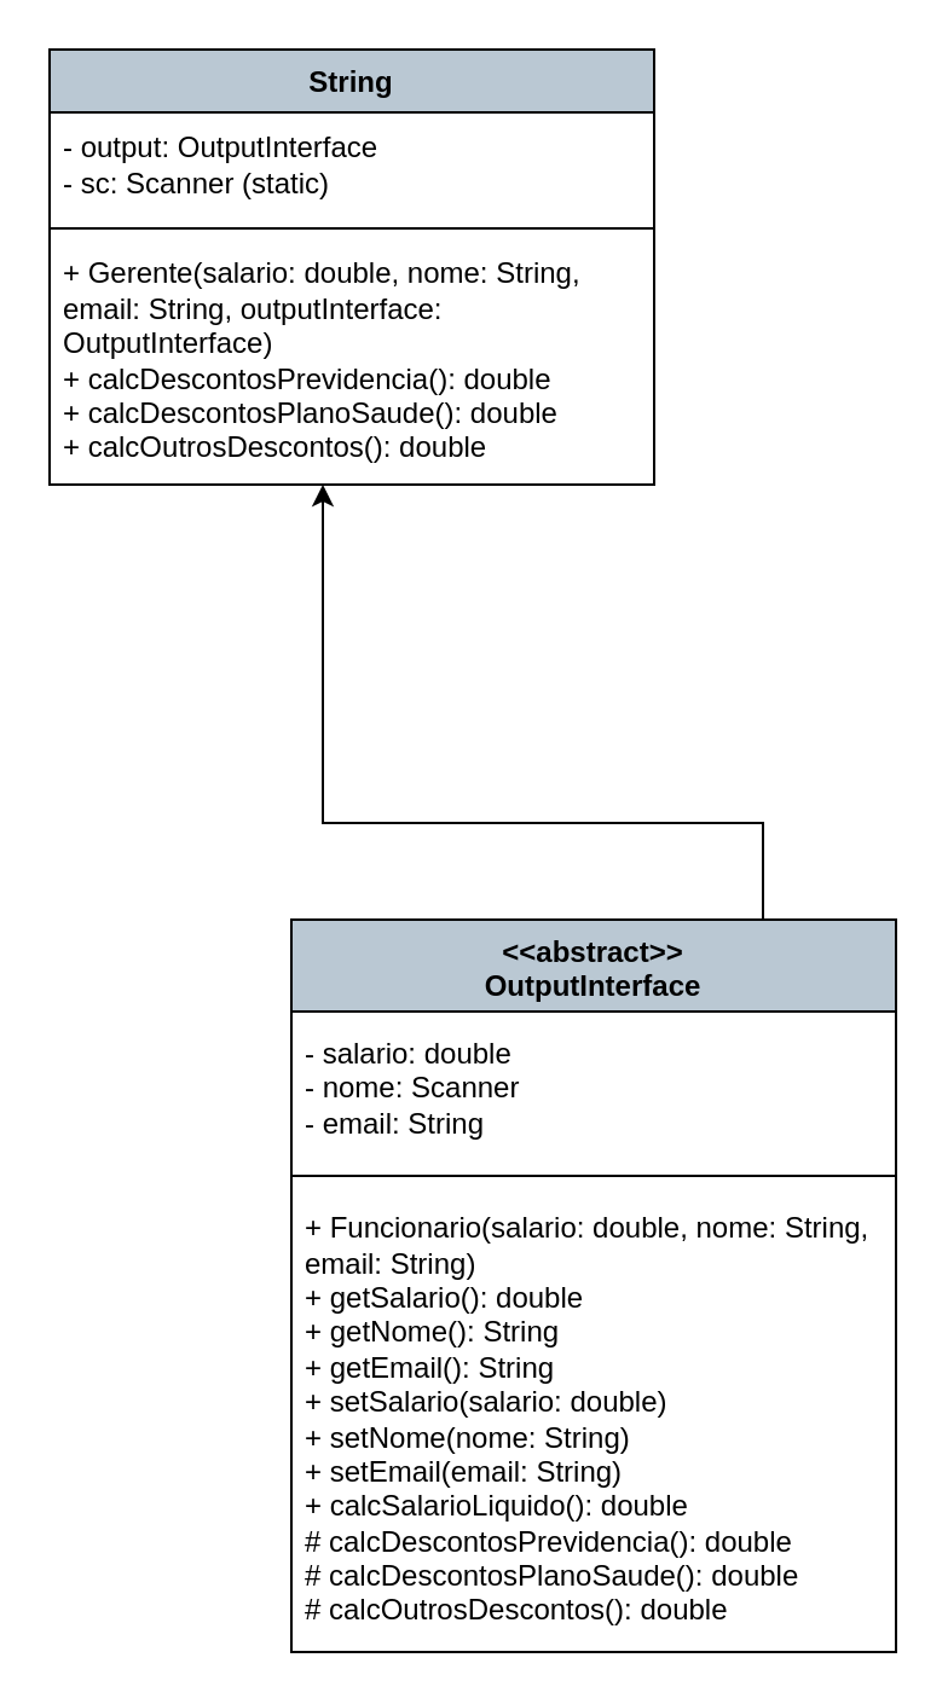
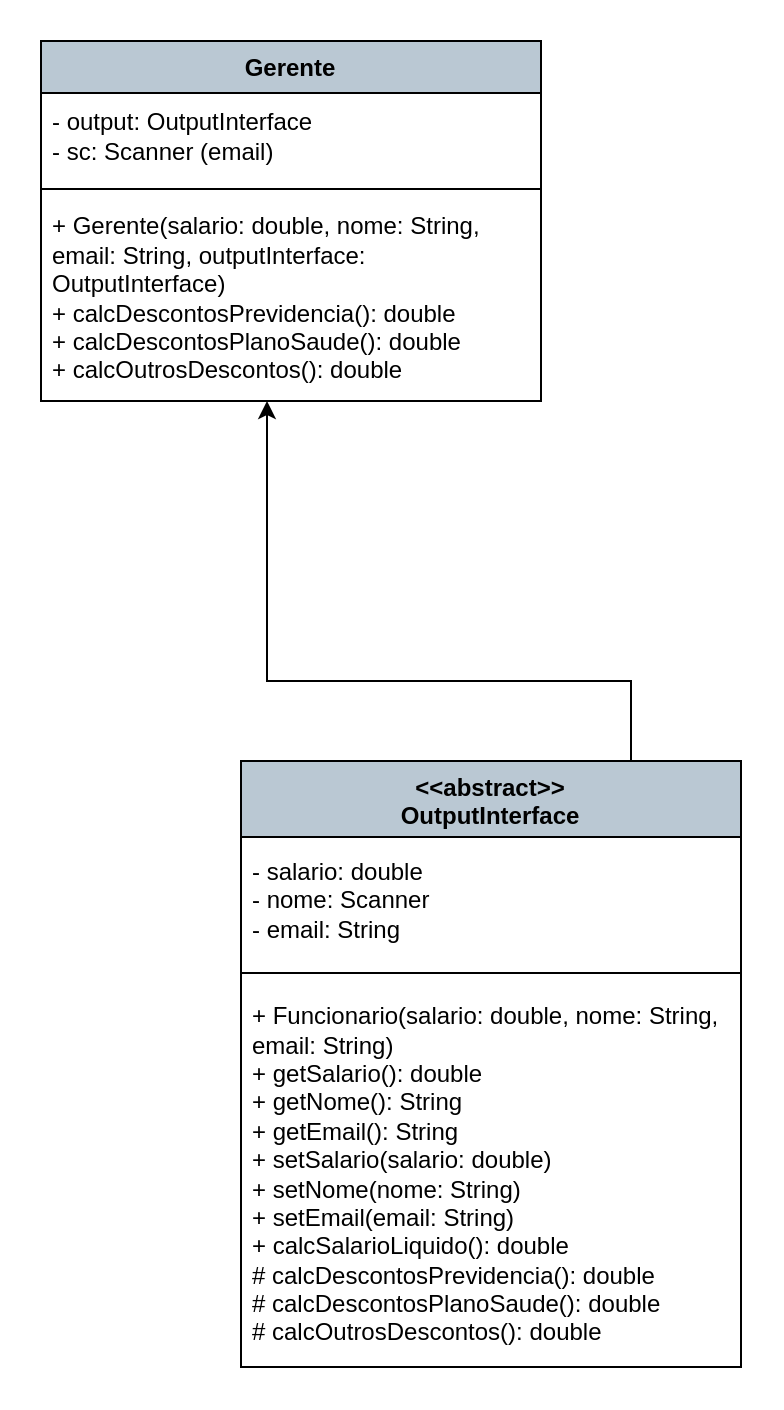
  <mxCell id="0" />
  <mxCell id="1" parent="0" />
  <mxCell id="2" value="&amp;lt;&amp;lt;abstract&amp;gt;&amp;gt;&lt;div&gt;OutputInterface&lt;/div&gt;" style="swimlane;fontStyle=1;align=center;verticalAlign=top;childLayout=stackLayout;horizontal=1;startSize=38;horizontalStack=0;resizeParent=1;resizeParentMax=0;resizeLast=0;collapsible=1;marginBottom=0;whiteSpace=wrap;html=1;fillColor=#BAC8D3;" vertex="1" parent="1"><mxGeometry x="120" y="380" width="250" height="303" as="geometry" /></mxCell>
  <mxCell id="3" value="- salario: double&lt;div&gt;- nome: Scanner&amp;nbsp;&lt;/div&gt;&lt;div&gt;- email: String&amp;nbsp; &amp;nbsp;&lt;br&gt;&lt;/div&gt;" style="text;strokeColor=none;fillColor=none;align=left;verticalAlign=middle;spacingLeft=4;spacingRight=4;overflow=hidden;rotatable=0;points=[[0,0.5],[1,0.5]];portConstraint=eastwest;whiteSpace=wrap;html=1;" vertex="1" parent="2"><mxGeometry y="38" width="250" height="64" as="geometry" /></mxCell>
  <mxCell id="4" value="" style="line;strokeWidth=1;fillColor=none;align=left;verticalAlign=middle;spacingTop=-1;spacingLeft=3;spacingRight=3;rotatable=0;labelPosition=right;points=[];portConstraint=eastwest;strokeColor=inherit;" vertex="1" parent="2"><mxGeometry y="102" width="250" height="8" as="geometry" /></mxCell>
  <mxCell id="5" value="&lt;div&gt;+ Funcionario(salario: double, nome: String, email: String)&lt;/div&gt;&lt;div&gt;+ getSalario(): double&amp;nbsp;&lt;/div&gt;&lt;div&gt;+ getNome(): String&amp;nbsp;&lt;/div&gt;&lt;div&gt;+ getEmail(): String&amp;nbsp;&lt;/div&gt;&lt;div&gt;+ setSalario(salario: double)&amp;nbsp;&lt;/div&gt;&lt;div&gt;+ setNome(nome: String)&amp;nbsp;&lt;/div&gt;&lt;div&gt;+ setEmail(email: String)&amp;nbsp;&lt;/div&gt;&lt;div&gt;+ calcSalarioLiquido(): double&amp;nbsp;&lt;/div&gt;&lt;div&gt;# calcDescontosPrevidencia():&amp;nbsp;double&amp;nbsp;&lt;/div&gt;&lt;div&gt;# calcDescontosPlanoSaude():&amp;nbsp;double&amp;nbsp;&lt;/div&gt;&lt;div&gt;# calcOutrosDescontos():&amp;nbsp;double&amp;nbsp;&amp;nbsp; &amp;nbsp;&amp;nbsp;&lt;/div&gt;" style="text;strokeColor=none;fillColor=none;align=left;verticalAlign=middle;spacingLeft=4;spacingRight=4;overflow=hidden;rotatable=0;points=[[0,0.5],[1,0.5]];portConstraint=eastwest;whiteSpace=wrap;html=1;" vertex="1" parent="2"><mxGeometry y="110" width="250" height="193" as="geometry" /></mxCell>
- <mxCell id="6" value="String" style="swimlane;fontStyle=1;align=center;verticalAlign=top;childLayout=stackLayout;horizontal=1;startSize=26;horizontalStack=0;resizeParent=1;resizeParentMax=0;resizeLast=0;collapsible=1;marginBottom=0;whiteSpace=wrap;html=1;fillColor=#BAC8D3;" vertex="1" parent="1"><mxGeometry x="20" y="20" width="250" height="180" as="geometry" /></mxCell>
- <mxCell id="7" value="&lt;div&gt;- output: OutputInterface&amp;nbsp;&lt;/div&gt;&lt;div&gt;- sc: Scanner (static)&amp;nbsp;&amp;nbsp;&lt;br&gt;&lt;/div&gt;" style="text;strokeColor=none;fillColor=none;align=left;verticalAlign=middle;spacingLeft=4;spacingRight=4;overflow=hidden;rotatable=0;points=[[0,0.5],[1,0.5]];portConstraint=eastwest;whiteSpace=wrap;html=1;" vertex="1" parent="6"><mxGeometry y="26" width="250" height="44" as="geometry" /></mxCell>
+ <mxCell id="6" value="Gerente" style="swimlane;fontStyle=1;align=center;verticalAlign=top;childLayout=stackLayout;horizontal=1;startSize=26;horizontalStack=0;resizeParent=1;resizeParentMax=0;resizeLast=0;collapsible=1;marginBottom=0;whiteSpace=wrap;html=1;fillColor=#BAC8D3;" vertex="1" parent="1"><mxGeometry x="20" y="20" width="250" height="180" as="geometry" /></mxCell>
+ <mxCell id="7" value="&lt;div&gt;- output: OutputInterface&amp;nbsp;&lt;/div&gt;&lt;div&gt;- sc: Scanner (email)&amp;nbsp;&amp;nbsp;&lt;br&gt;&lt;/div&gt;" style="text;strokeColor=none;fillColor=none;align=left;verticalAlign=middle;spacingLeft=4;spacingRight=4;overflow=hidden;rotatable=0;points=[[0,0.5],[1,0.5]];portConstraint=eastwest;whiteSpace=wrap;html=1;" vertex="1" parent="6"><mxGeometry y="26" width="250" height="44" as="geometry" /></mxCell>
  <mxCell id="8" value="" style="line;strokeWidth=1;fillColor=none;align=left;verticalAlign=middle;spacingTop=-1;spacingLeft=3;spacingRight=3;rotatable=0;labelPosition=right;points=[];portConstraint=eastwest;strokeColor=inherit;" vertex="1" parent="6"><mxGeometry y="70" width="250" height="8" as="geometry" /></mxCell>
  <mxCell id="9" value="&lt;div&gt;&lt;span style=&quot;background-color: initial;&quot;&gt;+ Gerente(salario: double, nome: String, email: String, outputInterface: OutputInterface)&lt;/span&gt;&lt;/div&gt;&lt;div&gt;&lt;span style=&quot;background-color: initial;&quot;&gt;+ calcDescontosPrevidencia(): double&amp;nbsp;&lt;/span&gt;&lt;/div&gt;&lt;div&gt;&lt;span style=&quot;background-color: initial;&quot;&gt;+ calcDescontosPlanoSaude(): double&lt;/span&gt;&lt;/div&gt;&lt;div&gt;&lt;span style=&quot;background-color: initial;&quot;&gt;+ calcOutrosDescontos(): double&lt;/span&gt;&lt;span style=&quot;background-color: initial;&quot;&gt;&amp;nbsp; &amp;nbsp; &amp;nbsp; &amp;nbsp; &amp;nbsp;&amp;nbsp;&lt;/span&gt;&lt;br&gt;&lt;/div&gt;" style="text;strokeColor=none;fillColor=none;align=left;verticalAlign=middle;spacingLeft=4;spacingRight=4;overflow=hidden;rotatable=0;points=[[0,0.5],[1,0.5]];portConstraint=eastwest;whiteSpace=wrap;html=1;" vertex="1" parent="6"><mxGeometry y="78" width="250" height="102" as="geometry" /></mxCell>
  <mxCell id="10" style="edgeStyle=orthogonalEdgeStyle;rounded=0;orthogonalLoop=1;jettySize=auto;html=1;exitX=0.5;exitY=0;exitDx=0;exitDy=0;entryX=0.452;entryY=1;entryDx=0;entryDy=0;entryPerimeter=0;" edge="1" parent="1" source="2" target="9"><mxGeometry relative="1" as="geometry"><Array as="points"><mxPoint x="315" y="340" /><mxPoint x="133" y="340" /></Array></mxGeometry></mxCell>
